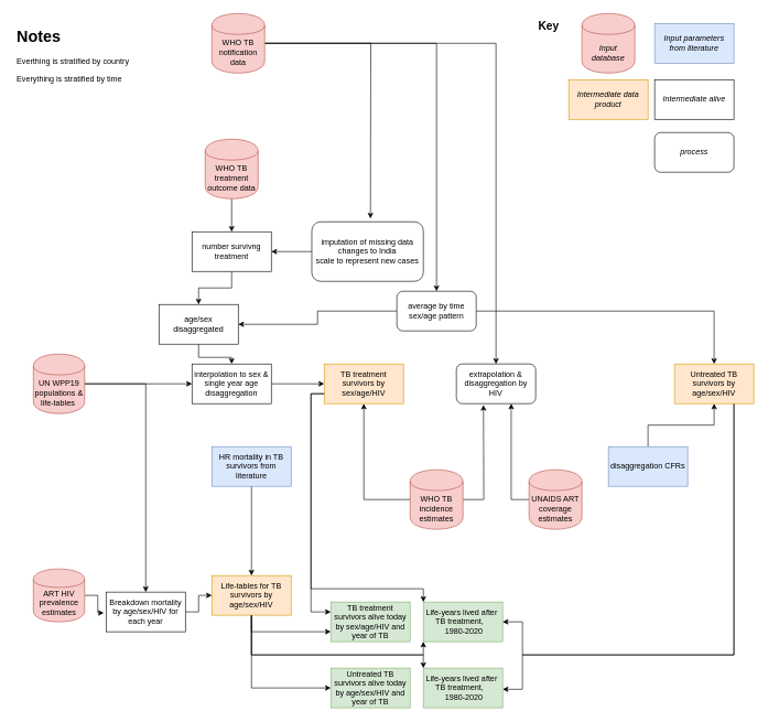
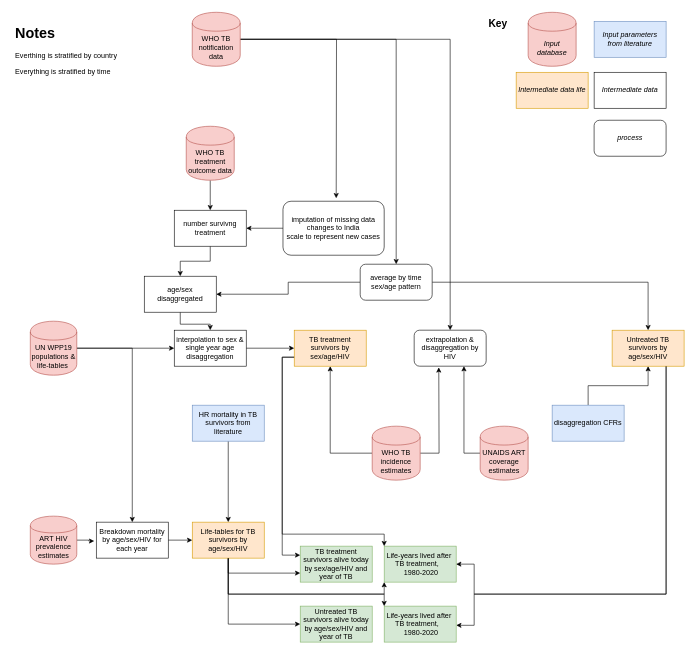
  <mxCell id="0" />
  <mxCell id="1" parent="0" />
  <mxCell id="2" style="edgeStyle=orthogonalEdgeStyle;rounded=0;orthogonalLoop=1;jettySize=auto;html=1;" parent="1" source="5" edge="1"><mxGeometry relative="1" as="geometry"><mxPoint x="560" y="330" as="targetPoint" /></mxGeometry></mxCell>
  <mxCell id="3" style="edgeStyle=orthogonalEdgeStyle;rounded=0;orthogonalLoop=1;jettySize=auto;html=1;" parent="1" source="5" target="22" edge="1"><mxGeometry relative="1" as="geometry" /></mxCell>
  <mxCell id="4" style="edgeStyle=orthogonalEdgeStyle;rounded=0;orthogonalLoop=1;jettySize=auto;html=1;entryX=0.5;entryY=0;entryDx=0;entryDy=0;" parent="1" source="5" target="29" edge="1"><mxGeometry relative="1" as="geometry" /></mxCell>
  <mxCell id="5" value="WHO TB notification data" style="shape=cylinder;whiteSpace=wrap;html=1;boundedLbl=1;backgroundOutline=1;fillColor=#f8cecc;strokeColor=#b85450;" parent="1" vertex="1"><mxGeometry x="320" y="20" width="80" height="90" as="geometry" /></mxCell>
  <mxCell id="6" style="edgeStyle=orthogonalEdgeStyle;rounded=0;orthogonalLoop=1;jettySize=auto;html=1;entryX=-0.029;entryY=0.525;entryDx=0;entryDy=0;entryPerimeter=0;" parent="1" source="7" target="37" edge="1"><mxGeometry relative="1" as="geometry" /></mxCell>
  <mxCell id="7" value="ART HIV prevalence estimates" style="shape=cylinder;whiteSpace=wrap;html=1;boundedLbl=1;backgroundOutline=1;fillColor=#f8cecc;strokeColor=#b85450;" parent="1" vertex="1"><mxGeometry x="50" y="860" width="77.5" height="80" as="geometry" /></mxCell>
  <mxCell id="8" value="" style="edgeStyle=orthogonalEdgeStyle;rounded=0;orthogonalLoop=1;jettySize=auto;html=1;entryX=0.5;entryY=1;entryDx=0;entryDy=0;" parent="1" source="10" target="28" edge="1"><mxGeometry relative="1" as="geometry"><mxPoint x="550" y="710" as="targetPoint" /></mxGeometry></mxCell>
  <mxCell id="9" style="edgeStyle=orthogonalEdgeStyle;rounded=0;orthogonalLoop=1;jettySize=auto;html=1;exitX=1;exitY=0.5;exitDx=0;exitDy=0;" parent="1" source="10" edge="1"><mxGeometry relative="1" as="geometry"><mxPoint x="731" y="612" as="targetPoint" /></mxGeometry></mxCell>
  <mxCell id="10" value="WHO TB incidence estimates" style="shape=cylinder;whiteSpace=wrap;html=1;boundedLbl=1;backgroundOutline=1;fillColor=#f8cecc;strokeColor=#b85450;" parent="1" vertex="1"><mxGeometry x="620" y="710" width="80" height="90" as="geometry" /></mxCell>
  <mxCell id="11" style="edgeStyle=orthogonalEdgeStyle;rounded=0;orthogonalLoop=1;jettySize=auto;html=1;entryX=0.5;entryY=0;entryDx=0;entryDy=0;" parent="1" source="12" target="19" edge="1"><mxGeometry relative="1" as="geometry" /></mxCell>
  <mxCell id="12" value="WHO TB treatment outcome data" style="shape=cylinder;whiteSpace=wrap;html=1;boundedLbl=1;backgroundOutline=1;fillColor=#f8cecc;strokeColor=#b85450;" parent="1" vertex="1"><mxGeometry x="310" y="210" width="80" height="90" as="geometry" /></mxCell>
  <mxCell id="13" style="edgeStyle=orthogonalEdgeStyle;rounded=0;orthogonalLoop=1;jettySize=auto;html=1;exitX=1;exitY=0.5;exitDx=0;exitDy=0;" parent="1" source="15" target="26" edge="1"><mxGeometry relative="1" as="geometry" /></mxCell>
  <mxCell id="14" style="edgeStyle=orthogonalEdgeStyle;rounded=0;orthogonalLoop=1;jettySize=auto;html=1;entryX=0.5;entryY=0;entryDx=0;entryDy=0;" parent="1" source="15" target="37" edge="1"><mxGeometry relative="1" as="geometry" /></mxCell>
  <mxCell id="15" value="UN WPP19 populations &amp;amp; life-tables&amp;nbsp;" style="shape=cylinder;whiteSpace=wrap;html=1;boundedLbl=1;backgroundOutline=1;fillColor=#f8cecc;strokeColor=#b85450;" parent="1" vertex="1"><mxGeometry x="50" y="535" width="77.5" height="90" as="geometry" /></mxCell>
  <mxCell id="16" style="edgeStyle=orthogonalEdgeStyle;rounded=0;orthogonalLoop=1;jettySize=auto;html=1;entryX=1;entryY=0.5;entryDx=0;entryDy=0;" parent="1" source="17" target="19" edge="1"><mxGeometry relative="1" as="geometry" /></mxCell>
  <mxCell id="17" value="imputation of missing data&lt;br&gt;changes to India&lt;br&gt;scale to represent new cases" style="rounded=1;whiteSpace=wrap;html=1;" parent="1" vertex="1"><mxGeometry x="471.25" y="335" width="168.75" height="90" as="geometry" /></mxCell>
  <mxCell id="18" value="" style="edgeStyle=orthogonalEdgeStyle;rounded=0;orthogonalLoop=1;jettySize=auto;html=1;" parent="1" source="19" target="24" edge="1"><mxGeometry relative="1" as="geometry" /></mxCell>
  <mxCell id="19" value="number survivng treatment" style="rounded=0;whiteSpace=wrap;html=1;" parent="1" vertex="1"><mxGeometry x="290" y="350" width="120" height="60" as="geometry" /></mxCell>
  <mxCell id="20" style="edgeStyle=orthogonalEdgeStyle;rounded=0;orthogonalLoop=1;jettySize=auto;html=1;entryX=1;entryY=0.5;entryDx=0;entryDy=0;" parent="1" source="22" target="24" edge="1"><mxGeometry relative="1" as="geometry" /></mxCell>
  <mxCell id="21" style="edgeStyle=orthogonalEdgeStyle;rounded=0;orthogonalLoop=1;jettySize=auto;html=1;entryX=0.5;entryY=0;entryDx=0;entryDy=0;" parent="1" source="22" target="33" edge="1"><mxGeometry relative="1" as="geometry" /></mxCell>
  <mxCell id="22" value="average by time sex/age pattern" style="rounded=1;whiteSpace=wrap;html=1;" parent="1" vertex="1"><mxGeometry x="600" y="440" width="120" height="60" as="geometry" /></mxCell>
  <mxCell id="23" value="" style="edgeStyle=orthogonalEdgeStyle;rounded=0;orthogonalLoop=1;jettySize=auto;html=1;" parent="1" source="24" target="26" edge="1"><mxGeometry relative="1" as="geometry" /></mxCell>
  <mxCell id="24" value="age/sex disaggregated" style="rounded=0;whiteSpace=wrap;html=1;" parent="1" vertex="1"><mxGeometry x="240" y="460" width="120" height="60" as="geometry" /></mxCell>
  <mxCell id="25" value="" style="edgeStyle=orthogonalEdgeStyle;rounded=0;orthogonalLoop=1;jettySize=auto;html=1;" parent="1" source="26" target="28" edge="1"><mxGeometry relative="1" as="geometry" /></mxCell>
  <mxCell id="26" value="interpolation to sex &amp;amp; single year age disaggregation" style="rounded=0;whiteSpace=wrap;html=1;" parent="1" vertex="1"><mxGeometry x="290" y="550" width="120" height="60" as="geometry" /></mxCell>
  <mxCell id="27" style="edgeStyle=orthogonalEdgeStyle;rounded=0;orthogonalLoop=1;jettySize=auto;html=1;exitX=0;exitY=0.75;exitDx=0;exitDy=0;entryX=0;entryY=0.25;entryDx=0;entryDy=0;" parent="1" source="28" target="42" edge="1"><mxGeometry relative="1" as="geometry" /></mxCell>
  <mxCell id="28" value="TB treatment survivors by sex/age/HIV" style="rounded=0;whiteSpace=wrap;html=1;fillColor=#ffe6cc;strokeColor=#d79b00;" parent="1" vertex="1"><mxGeometry x="490" y="550" width="120" height="60" as="geometry" /></mxCell>
  <mxCell id="29" value="extrapolation &amp;amp; disaggregation by HIV" style="rounded=1;whiteSpace=wrap;html=1;" parent="1" vertex="1"><mxGeometry x="690" y="550" width="120" height="60" as="geometry" /></mxCell>
  <mxCell id="30" style="edgeStyle=orthogonalEdgeStyle;rounded=0;orthogonalLoop=1;jettySize=auto;html=1;entryX=0.5;entryY=1;entryDx=0;entryDy=0;" parent="1" source="31" target="33" edge="1"><mxGeometry relative="1" as="geometry" /></mxCell>
  <mxCell id="31" value="disaggregation CFRs" style="rounded=0;whiteSpace=wrap;html=1;fillColor=#dae8fc;strokeColor=#6c8ebf;" parent="1" vertex="1"><mxGeometry x="920" y="675" width="120" height="60" as="geometry" /></mxCell>
  <mxCell id="32" style="edgeStyle=orthogonalEdgeStyle;rounded=0;orthogonalLoop=1;jettySize=auto;html=1;exitX=0.75;exitY=1;exitDx=0;exitDy=0;entryX=1.001;entryY=0.533;entryDx=0;entryDy=0;entryPerimeter=0;" parent="1" source="33" target="51" edge="1"><mxGeometry relative="1" as="geometry"><mxPoint x="763" y="1043" as="targetPoint" /><Array as="points"><mxPoint x="1110" y="990" /><mxPoint x="790" y="990" /><mxPoint x="790" y="1042" /></Array></mxGeometry></mxCell>
  <mxCell id="33" value="Untreated TB survivors by age/sex/HIV" style="rounded=0;whiteSpace=wrap;html=1;fillColor=#ffe6cc;strokeColor=#d79b00;" parent="1" vertex="1"><mxGeometry x="1020" y="550" width="120" height="60" as="geometry" /></mxCell>
  <mxCell id="34" value="" style="edgeStyle=orthogonalEdgeStyle;rounded=0;orthogonalLoop=1;jettySize=auto;html=1;" parent="1" source="35" target="41" edge="1"><mxGeometry relative="1" as="geometry" /></mxCell>
  <mxCell id="35" value="HR mortality in TB survivors from literature" style="rounded=0;whiteSpace=wrap;html=1;fillColor=#dae8fc;strokeColor=#6c8ebf;" parent="1" vertex="1"><mxGeometry x="320" y="675" width="120" height="60" as="geometry" /></mxCell>
  <mxCell id="36" value="" style="edgeStyle=orthogonalEdgeStyle;rounded=0;orthogonalLoop=1;jettySize=auto;html=1;" parent="1" source="37" target="41" edge="1"><mxGeometry relative="1" as="geometry" /></mxCell>
- <mxCell id="37" value="Breakdown mortality by age/sex/HIV for each year" style="rounded=0;whiteSpace=wrap;html=1;" parent="1" vertex="1"><mxGeometry x="160" y="895" width="120" height="60" as="geometry" /></mxCell>
+ <mxCell id="37" value="Breakdown mortality by age/sex/HIV for each year" style="rounded=0;whiteSpace=wrap;html=1;" parent="1" vertex="1"><mxGeometry x="160" y="870" width="120" height="60" as="geometry" /></mxCell>
  <mxCell id="38" value="&lt;h1&gt;Notes&lt;/h1&gt;&lt;p&gt;Everthing is stratified by country&lt;/p&gt;&lt;p&gt;Everything is stratified by time&lt;/p&gt;" style="text;html=1;strokeColor=none;fillColor=none;spacing=5;spacingTop=-20;whiteSpace=wrap;overflow=hidden;rounded=0;" parent="1" vertex="1"><mxGeometry x="20" y="35" width="190" height="120" as="geometry" /></mxCell>
  <mxCell id="39" style="edgeStyle=orthogonalEdgeStyle;rounded=0;orthogonalLoop=1;jettySize=auto;html=1;exitX=0.5;exitY=1;exitDx=0;exitDy=0;entryX=0;entryY=0.75;entryDx=0;entryDy=0;" parent="1" source="41" target="42" edge="1"><mxGeometry relative="1" as="geometry"><Array as="points"><mxPoint x="380" y="955" /></Array></mxGeometry></mxCell>
  <mxCell id="40" style="edgeStyle=orthogonalEdgeStyle;rounded=0;orthogonalLoop=1;jettySize=auto;html=1;exitX=0.5;exitY=1;exitDx=0;exitDy=0;entryX=0;entryY=0.5;entryDx=0;entryDy=0;" parent="1" source="41" target="43" edge="1"><mxGeometry relative="1" as="geometry" /></mxCell>
  <mxCell id="41" value="Life-tables for TB survivors by age/sex/HIV" style="rounded=0;whiteSpace=wrap;html=1;fillColor=#ffe6cc;strokeColor=#d79b00;" parent="1" vertex="1"><mxGeometry x="320" y="870" width="120" height="60" as="geometry" /></mxCell>
  <mxCell id="42" value="TB treatment survivors alive today by sex/age/HIV&amp;nbsp;and year of TB" style="rounded=0;whiteSpace=wrap;html=1;fillColor=#d5e8d4;strokeColor=#82b366;" parent="1" vertex="1"><mxGeometry x="500" y="910" width="120" height="60" as="geometry" /></mxCell>
  <mxCell id="43" value="Untreated TB survivors alive today by age/sex/HIV and year of TB" style="rounded=0;whiteSpace=wrap;html=1;fillColor=#d5e8d4;strokeColor=#82b366;" parent="1" vertex="1"><mxGeometry x="500" y="1010" width="120" height="60" as="geometry" /></mxCell>
  <mxCell id="44" value="&lt;b&gt;&lt;font style=&quot;font-size: 17px&quot;&gt;Key&lt;/font&gt;&lt;/b&gt;" style="text;html=1;strokeColor=none;fillColor=none;align=center;verticalAlign=middle;whiteSpace=wrap;rounded=0;" parent="1" vertex="1"><mxGeometry x="810" y="30" width="40" height="20" as="geometry" /></mxCell>
  <mxCell id="45" value="&lt;i&gt;Input database&lt;/i&gt;" style="shape=cylinder;whiteSpace=wrap;html=1;boundedLbl=1;backgroundOutline=1;fillColor=#f8cecc;strokeColor=#b85450;" parent="1" vertex="1"><mxGeometry x="880" y="20" width="80" height="90" as="geometry" /></mxCell>
  <mxCell id="46" value="&lt;i&gt;Input parameters from literature&lt;/i&gt;" style="rounded=0;whiteSpace=wrap;html=1;fillColor=#dae8fc;strokeColor=#6c8ebf;" parent="1" vertex="1"><mxGeometry x="990" y="35" width="120" height="60" as="geometry" /></mxCell>
- <mxCell id="47" value="&lt;i&gt;Intermediate data product&lt;/i&gt;" style="rounded=0;whiteSpace=wrap;html=1;fillColor=#ffe6cc;strokeColor=#d79b00;" parent="1" vertex="1"><mxGeometry x="860" y="120" width="120" height="60" as="geometry" /></mxCell>
- <mxCell id="48" value="&lt;i&gt;Intermediate alive&lt;/i&gt;" style="rounded=0;whiteSpace=wrap;html=1;" parent="1" vertex="1"><mxGeometry x="990" y="120" width="120" height="60" as="geometry" /></mxCell>
+ <mxCell id="47" value="&lt;i&gt;Intermediate data life&lt;/i&gt;" style="rounded=0;whiteSpace=wrap;html=1;fillColor=#ffe6cc;strokeColor=#d79b00;" parent="1" vertex="1"><mxGeometry x="860" y="120" width="120" height="60" as="geometry" /></mxCell>
+ <mxCell id="48" value="&lt;i&gt;Intermediate data&lt;/i&gt;" style="rounded=0;whiteSpace=wrap;html=1;" parent="1" vertex="1"><mxGeometry x="990" y="120" width="120" height="60" as="geometry" /></mxCell>
  <mxCell id="49" value="&lt;i&gt;process&lt;/i&gt;" style="rounded=1;whiteSpace=wrap;html=1;" parent="1" vertex="1"><mxGeometry x="990" y="200" width="120" height="60" as="geometry" /></mxCell>
  <mxCell id="50" value="Life-years lived after&amp;nbsp; TB treatment,&amp;nbsp; &amp;nbsp; &amp;nbsp;1980-2020" style="rounded=0;whiteSpace=wrap;html=1;fillColor=#d5e8d4;strokeColor=#82b366;" parent="1" vertex="1"><mxGeometry x="640" y="910" width="120" height="60" as="geometry" /></mxCell>
  <mxCell id="51" value="Life-years lived after&amp;nbsp; TB treatment,&amp;nbsp; &amp;nbsp; &amp;nbsp;1980-2020" style="rounded=0;whiteSpace=wrap;html=1;fillColor=#d5e8d4;strokeColor=#82b366;" parent="1" vertex="1"><mxGeometry x="640" y="1010" width="120" height="60" as="geometry" /></mxCell>
  <mxCell id="52" style="edgeStyle=orthogonalEdgeStyle;rounded=0;orthogonalLoop=1;jettySize=auto;html=1;exitX=0;exitY=0.75;exitDx=0;exitDy=0;entryX=0;entryY=0;entryDx=0;entryDy=0;" parent="1" source="28" target="50" edge="1"><mxGeometry relative="1" as="geometry"><mxPoint x="500" y="605" as="sourcePoint" /><mxPoint x="655" y="906" as="targetPoint" /><Array as="points"><mxPoint x="470" y="595" /><mxPoint x="470" y="890" /><mxPoint x="640" y="890" /></Array></mxGeometry></mxCell>
  <mxCell id="53" style="edgeStyle=orthogonalEdgeStyle;rounded=0;orthogonalLoop=1;jettySize=auto;html=1;exitX=0.5;exitY=1;exitDx=0;exitDy=0;entryX=0;entryY=0;entryDx=0;entryDy=0;" parent="1" source="41" target="51" edge="1"><mxGeometry relative="1" as="geometry"><Array as="points"><mxPoint x="380" y="990" /><mxPoint x="640" y="990" /></Array><mxPoint x="370" y="952" as="sourcePoint" /><mxPoint x="490" y="977" as="targetPoint" /></mxGeometry></mxCell>
  <mxCell id="54" style="edgeStyle=orthogonalEdgeStyle;rounded=0;orthogonalLoop=1;jettySize=auto;html=1;entryX=0;entryY=1;entryDx=0;entryDy=0;" parent="1" target="50" edge="1"><mxGeometry relative="1" as="geometry"><Array as="points"><mxPoint x="380" y="990" /><mxPoint x="640" y="990" /></Array><mxPoint x="380" y="930" as="sourcePoint" /><mxPoint x="650" y="1010" as="targetPoint" /></mxGeometry></mxCell>
  <mxCell id="55" style="edgeStyle=orthogonalEdgeStyle;rounded=0;orthogonalLoop=1;jettySize=auto;html=1;entryX=1;entryY=0.5;entryDx=0;entryDy=0;" parent="1" target="50" edge="1"><mxGeometry relative="1" as="geometry"><mxPoint x="1110" y="610" as="sourcePoint" /><mxPoint x="773.48" y="1052.52" as="targetPoint" /><Array as="points"><mxPoint x="1110" y="990" /><mxPoint x="790" y="990" /><mxPoint x="790" y="940" /></Array></mxGeometry></mxCell>
  <mxCell id="56" style="edgeStyle=orthogonalEdgeStyle;rounded=0;orthogonalLoop=1;jettySize=auto;html=1;exitX=0;exitY=0.5;exitDx=0;exitDy=0;" parent="1" source="57" edge="1"><mxGeometry relative="1" as="geometry"><mxPoint x="773" y="610" as="targetPoint" /><Array as="points"><mxPoint x="773" y="755" /></Array></mxGeometry></mxCell>
  <mxCell id="57" value="UNAIDS ART coverage estimates" style="shape=cylinder;whiteSpace=wrap;html=1;boundedLbl=1;backgroundOutline=1;fillColor=#f8cecc;strokeColor=#b85450;" parent="1" vertex="1"><mxGeometry x="800" y="710" width="80" height="90" as="geometry" /></mxCell>
